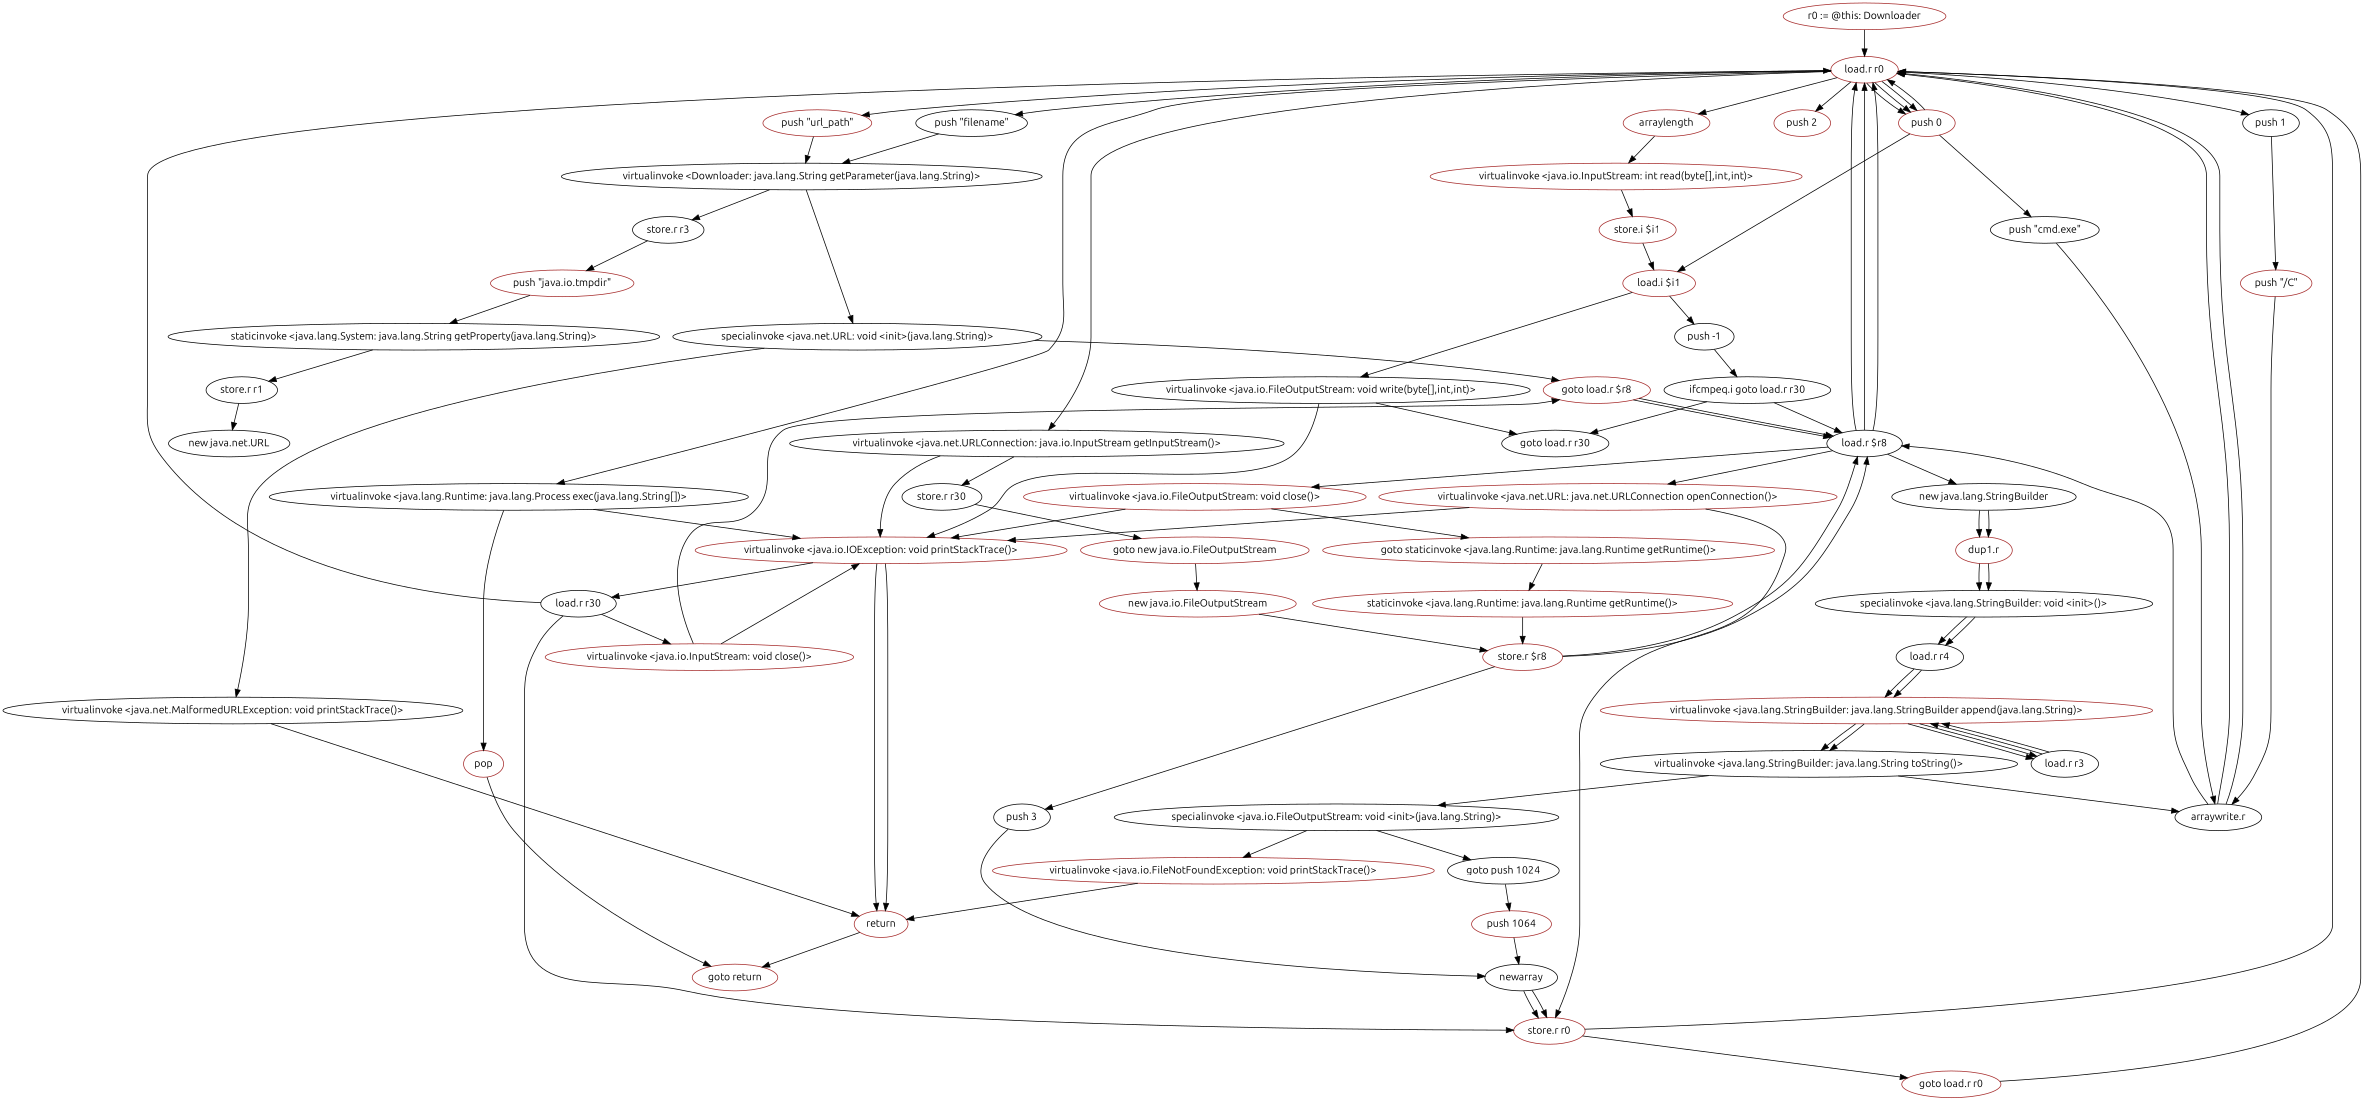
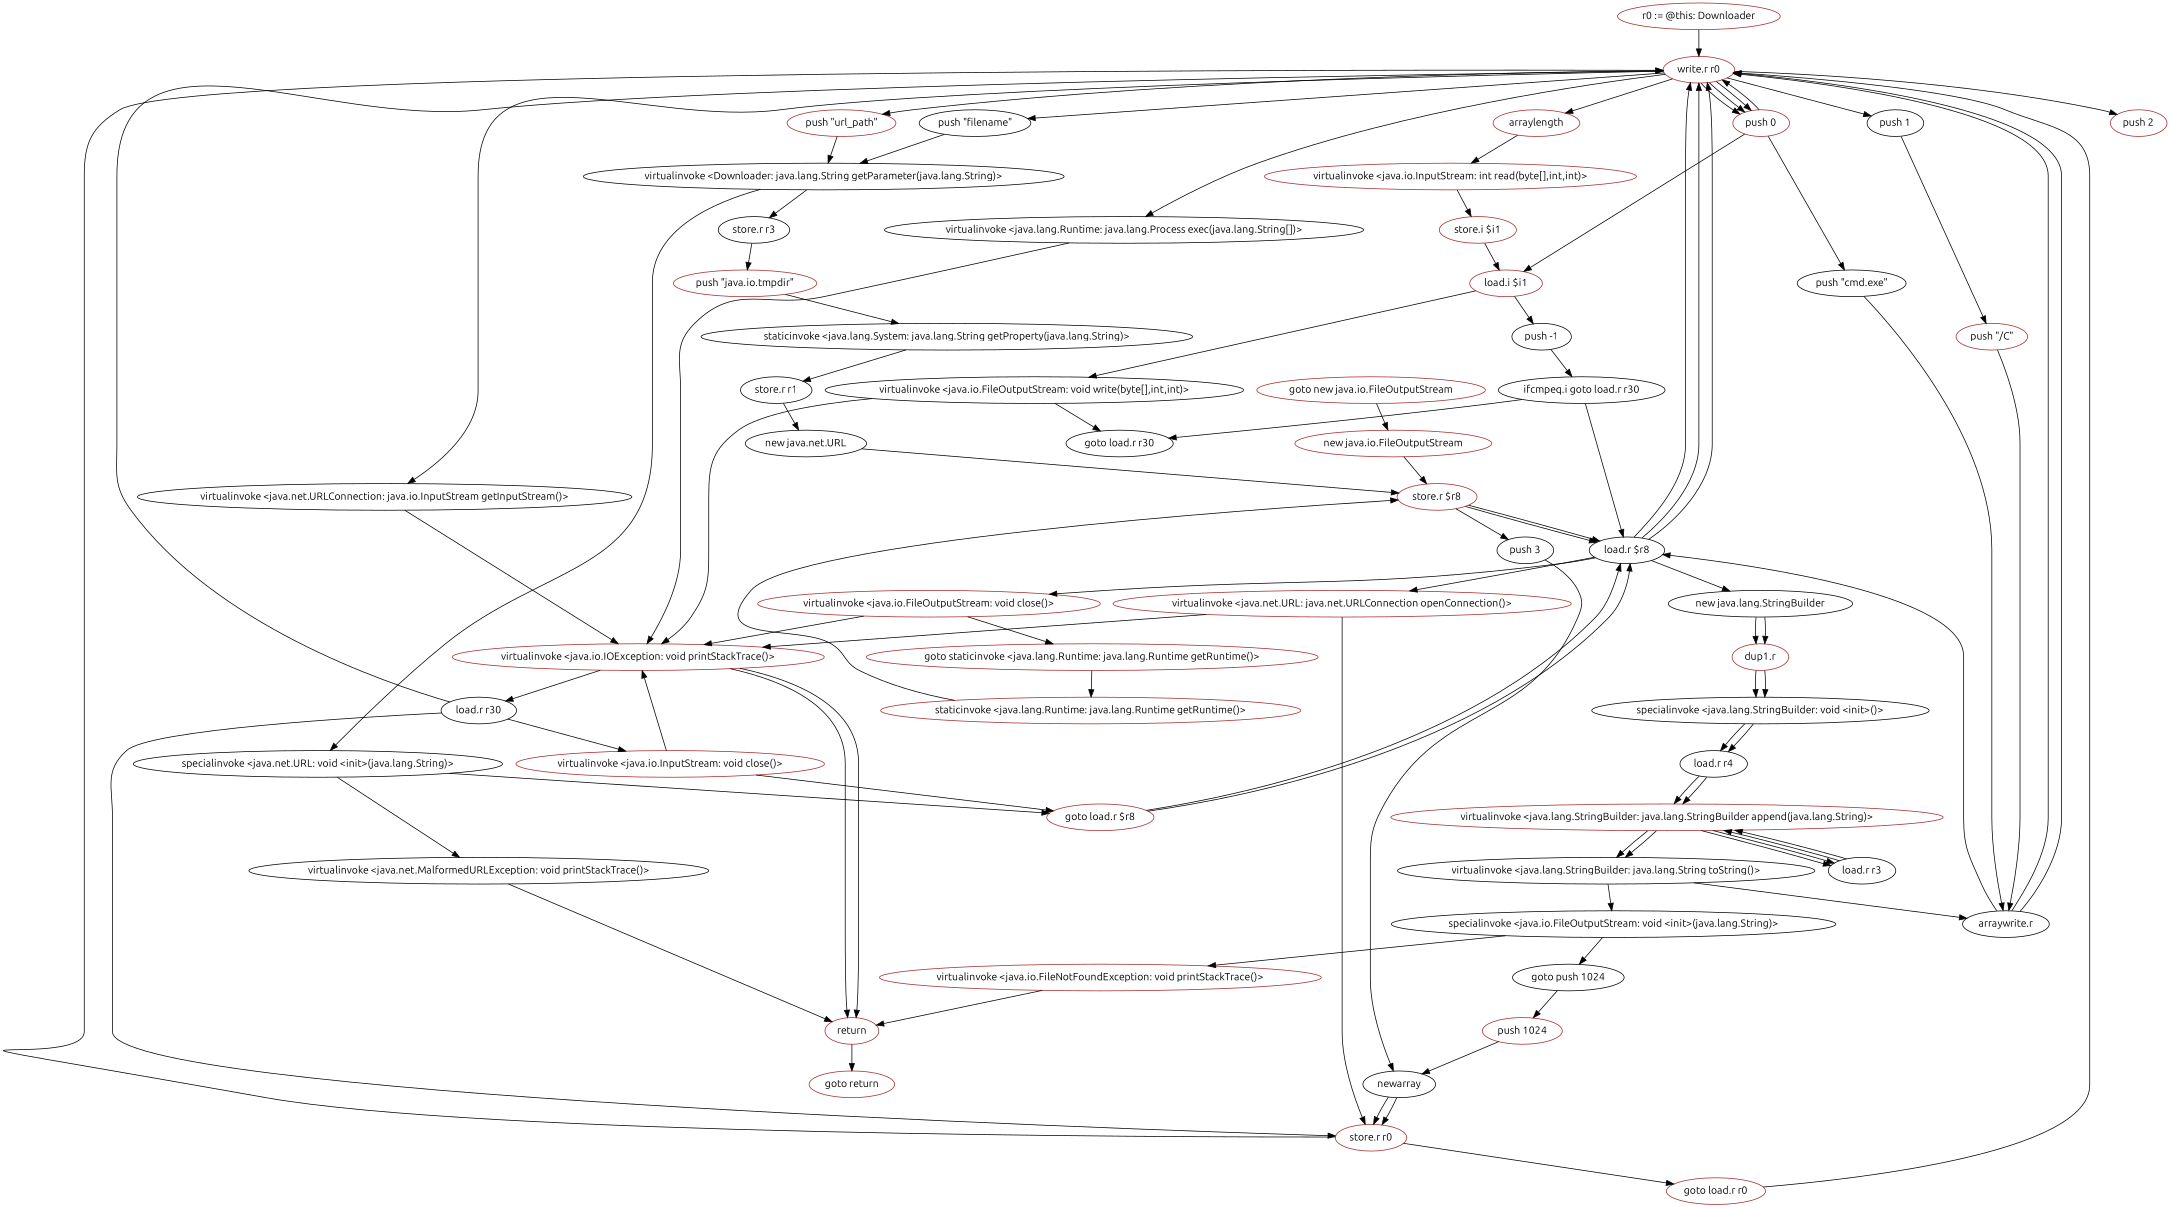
  digraph {
    fontname=Ubuntu
    node [color=brown fontname=Ubuntu]
    edge [fontname=Ubuntu]
    "r0 := @this: Downloader"
-   "load.r r0"
+   "load.r r0" [label="write.r r0"]
    "push \"filename\"" [color=black]
    "push \"url_path\""
    "virtualinvoke <java.net.URLConnection: java.io.InputStream getInputStream()>" [color=black]
    "push 0"
    arraylength
    "push 1" [color=black]
    "push 2"
    "virtualinvoke <java.lang.Runtime: java.lang.Process exec(java.lang.String[])>" [color=black]
    "virtualinvoke <Downloader: java.lang.String getParameter(java.lang.String)>" [color=black]
    "virtualinvoke <java.io.IOException: void printStackTrace()>"
-   "store.r r30" [color=black]
    "load.i $i1"
    "push \"cmd.exe\"" [color=black]
    "virtualinvoke <java.io.InputStream: int read(byte[],int,int)>"
    "push \"/C\""
-   pop
    "store.r r3" [color=black]
    "specialinvoke <java.net.URL: void <init>(java.lang.String)>" [color=black]
    "push \"java.io.tmpdir\""
    "goto load.r $r8"
    "virtualinvoke <java.net.MalformedURLException: void printStackTrace()>" [color=black]
    "staticinvoke <java.lang.System: java.lang.String getProperty(java.lang.String)>" [color=black]
    n25 [color=black label="store.r r1"]
    "new java.net.URL" [color=black]
    "store.r $r8"
    "load.r $r8" [color=black]
    "push 3" [color=black]
    "virtualinvoke <java.net.URL: java.net.URLConnection openConnection()>"
    "new java.lang.StringBuilder" [color=black]
    "virtualinvoke <java.io.FileOutputStream: void close()>"
    newarray [color=black]
    "store.r r0"
    "dup1.r"
    "goto staticinvoke <java.lang.Runtime: java.lang.Runtime getRuntime()>"
    return
    "goto load.r r0"
    "load.r r30" [color=black]
    "virtualinvoke <java.io.InputStream: void close()>"
    "goto new java.io.FileOutputStream"
    "new java.io.FileOutputStream"
    "specialinvoke <java.lang.StringBuilder: void <init>()>" [color=black]
    "load.r r4" [color=black]
    "virtualinvoke <java.lang.StringBuilder: java.lang.StringBuilder append(java.lang.String)>"
    "load.r r3" [color=black]
    "virtualinvoke <java.lang.StringBuilder: java.lang.String toString()>" [color=black]
    "specialinvoke <java.io.FileOutputStream: void <init>(java.lang.String)>" [color=black]
    "arraywrite.r" [color=black]
    "goto push 1024" [color=black]
    "virtualinvoke <java.io.FileNotFoundException: void printStackTrace()>"
-   "push 1024" [label="push 1064"]
+   "push 1024"
    "push -1" [color=black]
    "virtualinvoke <java.io.FileOutputStream: void write(byte[],int,int)>" [color=black]
    "store.i $i1"
    "ifcmpeq.i goto load.r r30" [color=black]
    "goto load.r r30" [color=black]
    "goto return"
    "staticinvoke <java.lang.Runtime: java.lang.Runtime getRuntime()>"
    "r0 := @this: Downloader" -> "load.r r0"
    "load.r r0" -> "push \"filename\""
    "load.r r0" -> "push \"url_path\""
    "load.r r0" -> "virtualinvoke <java.net.URLConnection: java.io.InputStream getInputStream()>"
    "load.r r0" -> "push 0"
    "load.r r0" -> "push 0"
    "load.r r0" -> "push 0"
    "load.r r0" -> arraylength
    "load.r r0" -> "push 1"
    "load.r r0" -> "push 2"
    "load.r r0" -> "virtualinvoke <java.lang.Runtime: java.lang.Process exec(java.lang.String[])>"
    "push \"filename\"" -> "virtualinvoke <Downloader: java.lang.String getParameter(java.lang.String)>"
    "push \"url_path\"" -> "virtualinvoke <Downloader: java.lang.String getParameter(java.lang.String)>"
    "virtualinvoke <java.net.URLConnection: java.io.InputStream getInputStream()>" -> "virtualinvoke <java.io.IOException: void printStackTrace()>"
-   "virtualinvoke <java.net.URLConnection: java.io.InputStream getInputStream()>" -> "store.r r30"
    "push 0" -> "load.r r0"
    "push 0" -> "load.i $i1"
    "push 0" -> "push \"cmd.exe\""
    arraylength -> "virtualinvoke <java.io.InputStream: int read(byte[],int,int)>"
    "push 1" -> "push \"/C\""
    "virtualinvoke <java.lang.Runtime: java.lang.Process exec(java.lang.String[])>" -> "virtualinvoke <java.io.IOException: void printStackTrace()>"
-   "virtualinvoke <java.lang.Runtime: java.lang.Process exec(java.lang.String[])>" -> pop
    "virtualinvoke <Downloader: java.lang.String getParameter(java.lang.String)>" -> "store.r r3"
    "virtualinvoke <Downloader: java.lang.String getParameter(java.lang.String)>" -> "specialinvoke <java.net.URL: void <init>(java.lang.String)>"
    "virtualinvoke <java.io.IOException: void printStackTrace()>" -> return
    "virtualinvoke <java.io.IOException: void printStackTrace()>" -> return
    "virtualinvoke <java.io.IOException: void printStackTrace()>" -> "load.r r30"
-   "store.r r30" -> "goto new java.io.FileOutputStream"
    "load.i $i1" -> "push -1"
    "load.i $i1" -> "virtualinvoke <java.io.FileOutputStream: void write(byte[],int,int)>"
    "push \"cmd.exe\"" -> "arraywrite.r"
    "virtualinvoke <java.io.InputStream: int read(byte[],int,int)>" -> "store.i $i1"
    "push \"/C\"" -> "arraywrite.r"
-   pop -> "goto return"
    "store.r r3" -> "push \"java.io.tmpdir\""
    "specialinvoke <java.net.URL: void <init>(java.lang.String)>" -> "goto load.r $r8"
    "specialinvoke <java.net.URL: void <init>(java.lang.String)>" -> "virtualinvoke <java.net.MalformedURLException: void printStackTrace()>"
    "push \"java.io.tmpdir\"" -> "staticinvoke <java.lang.System: java.lang.String getProperty(java.lang.String)>"
    "goto load.r $r8" -> "load.r $r8"
    "goto load.r $r8" -> "load.r $r8"
    "virtualinvoke <java.net.MalformedURLException: void printStackTrace()>" -> return
    "staticinvoke <java.lang.System: java.lang.String getProperty(java.lang.String)>" -> n25
    n25 -> "new java.net.URL"
+   "new java.net.URL" -> "store.r $r8"
    "store.r $r8" -> "load.r $r8"
    "store.r $r8" -> "load.r $r8"
    "store.r $r8" -> "push 3"
    "load.r $r8" -> "load.r r0"
    "load.r $r8" -> "load.r r0"
    "load.r $r8" -> "load.r r0"
    "load.r $r8" -> "virtualinvoke <java.net.URL: java.net.URLConnection openConnection()>"
    "load.r $r8" -> "new java.lang.StringBuilder"
    "load.r $r8" -> "virtualinvoke <java.io.FileOutputStream: void close()>"
    "push 3" -> newarray
    "virtualinvoke <java.net.URL: java.net.URLConnection openConnection()>" -> "virtualinvoke <java.io.IOException: void printStackTrace()>"
    "virtualinvoke <java.net.URL: java.net.URLConnection openConnection()>" -> "store.r r0"
    "new java.lang.StringBuilder" -> "dup1.r"
    "new java.lang.StringBuilder" -> "dup1.r"
    "virtualinvoke <java.io.FileOutputStream: void close()>" -> "virtualinvoke <java.io.IOException: void printStackTrace()>"
    "virtualinvoke <java.io.FileOutputStream: void close()>" -> "goto staticinvoke <java.lang.Runtime: java.lang.Runtime getRuntime()>"
    newarray -> "store.r r0"
    newarray -> "store.r r0"
    "store.r r0" -> "load.r r0"
    "store.r r0" -> "goto load.r r0"
    "dup1.r" -> "specialinvoke <java.lang.StringBuilder: void <init>()>"
    "dup1.r" -> "specialinvoke <java.lang.StringBuilder: void <init>()>"
    "goto staticinvoke <java.lang.Runtime: java.lang.Runtime getRuntime()>" -> "staticinvoke <java.lang.Runtime: java.lang.Runtime getRuntime()>"
    return -> "goto return"
    "goto load.r r0" -> "load.r r0"
    "load.r r30" -> "load.r r0"
    "load.r r30" -> "store.r r0"
    "load.r r30" -> "virtualinvoke <java.io.InputStream: void close()>"
    "virtualinvoke <java.io.InputStream: void close()>" -> "virtualinvoke <java.io.IOException: void printStackTrace()>"
    "virtualinvoke <java.io.InputStream: void close()>" -> "goto load.r $r8"
    "goto new java.io.FileOutputStream" -> "new java.io.FileOutputStream"
    "new java.io.FileOutputStream" -> "store.r $r8"
    "specialinvoke <java.lang.StringBuilder: void <init>()>" -> "load.r r4"
    "specialinvoke <java.lang.StringBuilder: void <init>()>" -> "load.r r4"
    "load.r r4" -> "virtualinvoke <java.lang.StringBuilder: java.lang.StringBuilder append(java.lang.String)>"
    "load.r r4" -> "virtualinvoke <java.lang.StringBuilder: java.lang.StringBuilder append(java.lang.String)>"
    "virtualinvoke <java.lang.StringBuilder: java.lang.StringBuilder append(java.lang.String)>" -> "load.r r3"
    "virtualinvoke <java.lang.StringBuilder: java.lang.StringBuilder append(java.lang.String)>" -> "load.r r3"
    "virtualinvoke <java.lang.StringBuilder: java.lang.StringBuilder append(java.lang.String)>" -> "virtualinvoke <java.lang.StringBuilder: java.lang.String toString()>"
    "virtualinvoke <java.lang.StringBuilder: java.lang.StringBuilder append(java.lang.String)>" -> "virtualinvoke <java.lang.StringBuilder: java.lang.String toString()>"
    "load.r r3" -> "virtualinvoke <java.lang.StringBuilder: java.lang.StringBuilder append(java.lang.String)>"
    "load.r r3" -> "virtualinvoke <java.lang.StringBuilder: java.lang.StringBuilder append(java.lang.String)>"
    "virtualinvoke <java.lang.StringBuilder: java.lang.String toString()>" -> "specialinvoke <java.io.FileOutputStream: void <init>(java.lang.String)>"
    "virtualinvoke <java.lang.StringBuilder: java.lang.String toString()>" -> "arraywrite.r"
    "specialinvoke <java.io.FileOutputStream: void <init>(java.lang.String)>" -> "goto push 1024"
    "specialinvoke <java.io.FileOutputStream: void <init>(java.lang.String)>" -> "virtualinvoke <java.io.FileNotFoundException: void printStackTrace()>"
    "arraywrite.r" -> "load.r r0"
    "arraywrite.r" -> "load.r r0"
    "arraywrite.r" -> "load.r $r8"
    "goto push 1024" -> "push 1024"
    "virtualinvoke <java.io.FileNotFoundException: void printStackTrace()>" -> return
    "push 1024" -> newarray
    "push -1" -> "ifcmpeq.i goto load.r r30"
    "virtualinvoke <java.io.FileOutputStream: void write(byte[],int,int)>" -> "virtualinvoke <java.io.IOException: void printStackTrace()>"
    "virtualinvoke <java.io.FileOutputStream: void write(byte[],int,int)>" -> "goto load.r r30"
    "store.i $i1" -> "load.i $i1"
    "ifcmpeq.i goto load.r r30" -> "load.r $r8"
    "ifcmpeq.i goto load.r r30" -> "goto load.r r30"
    "staticinvoke <java.lang.Runtime: java.lang.Runtime getRuntime()>" -> "store.r $r8"
  }
